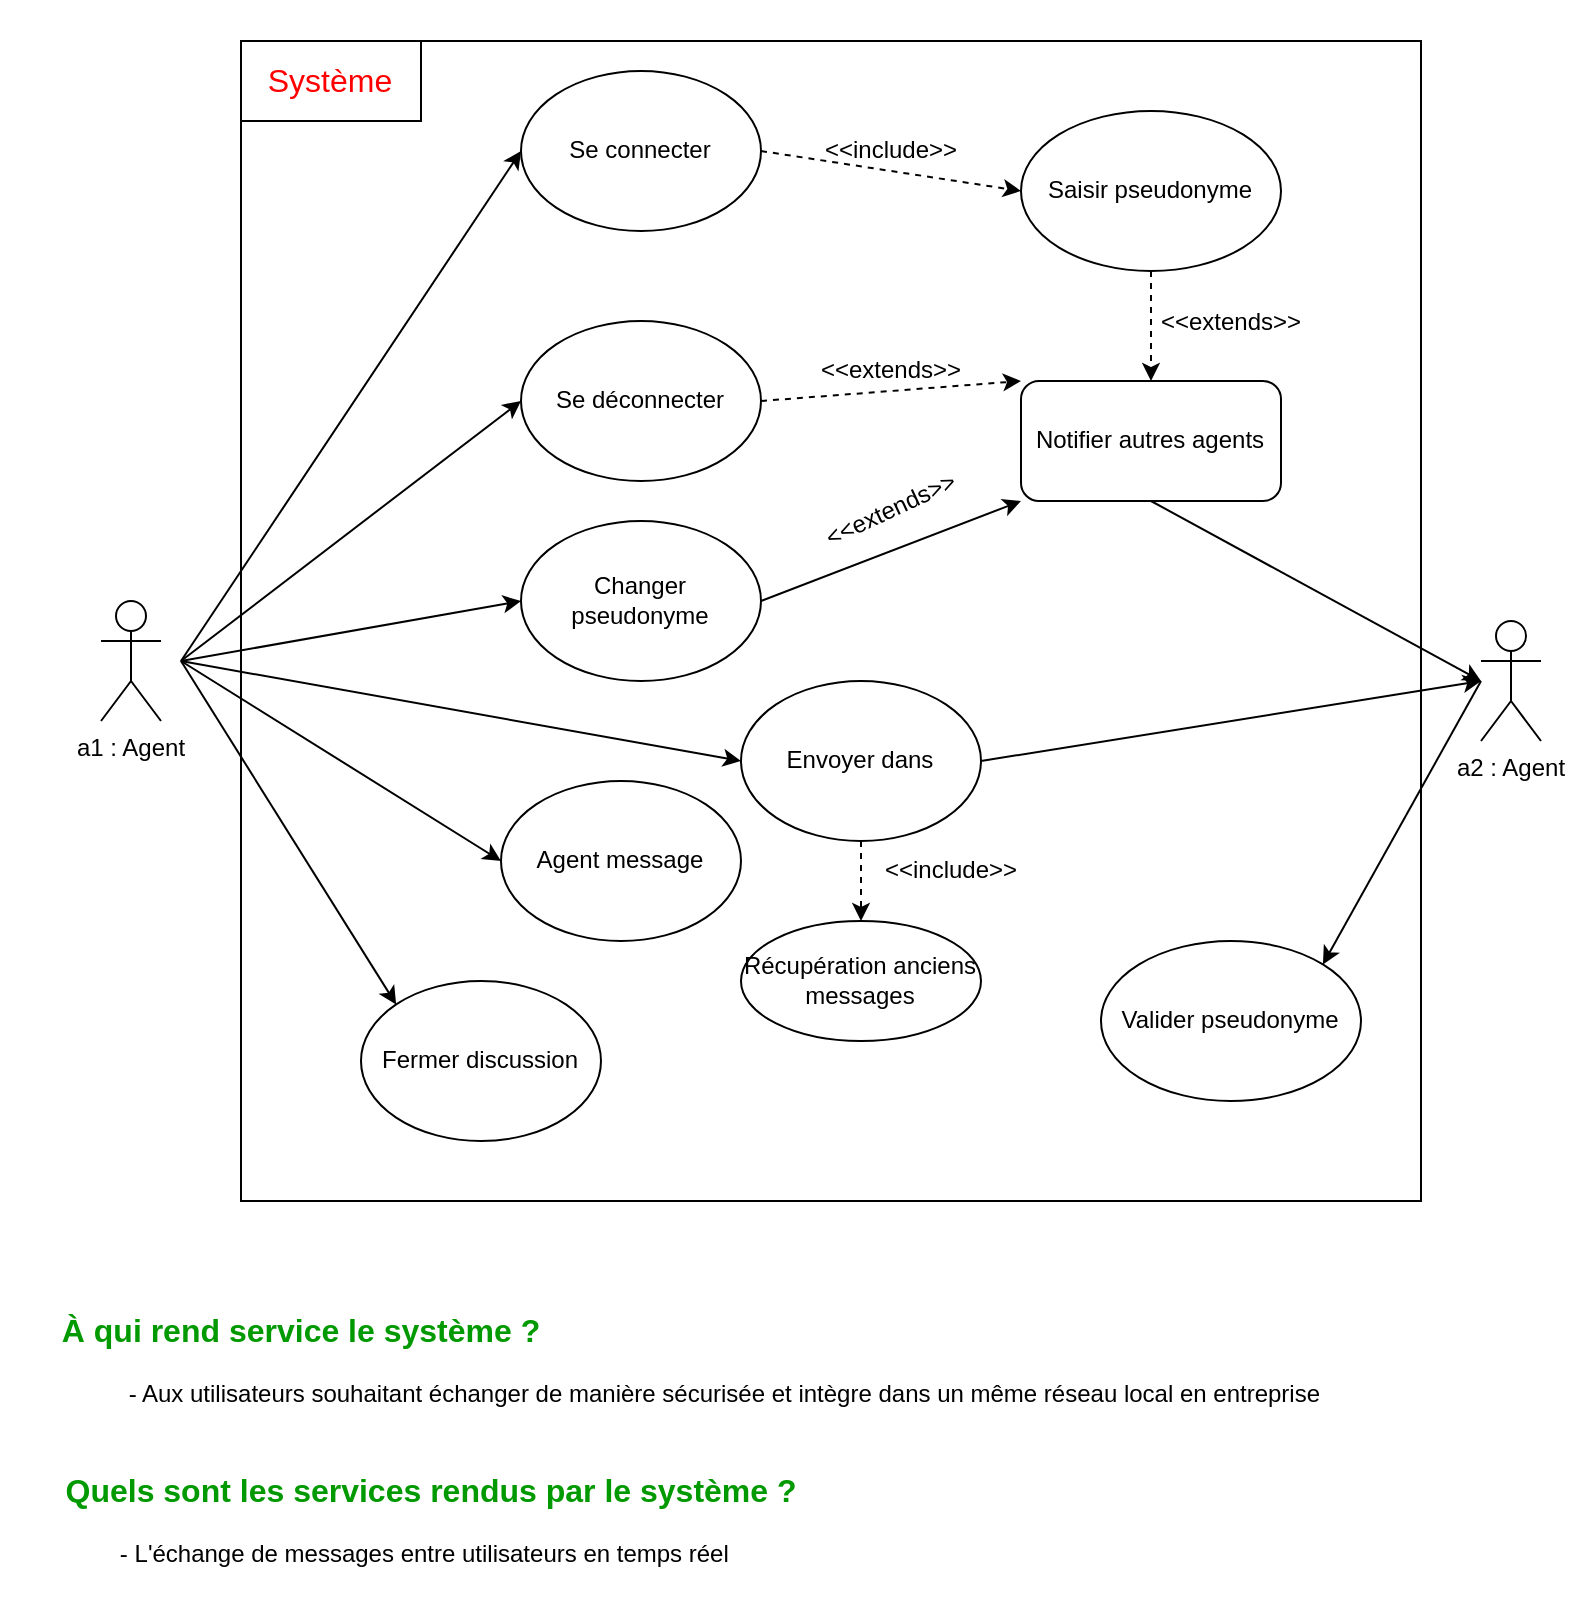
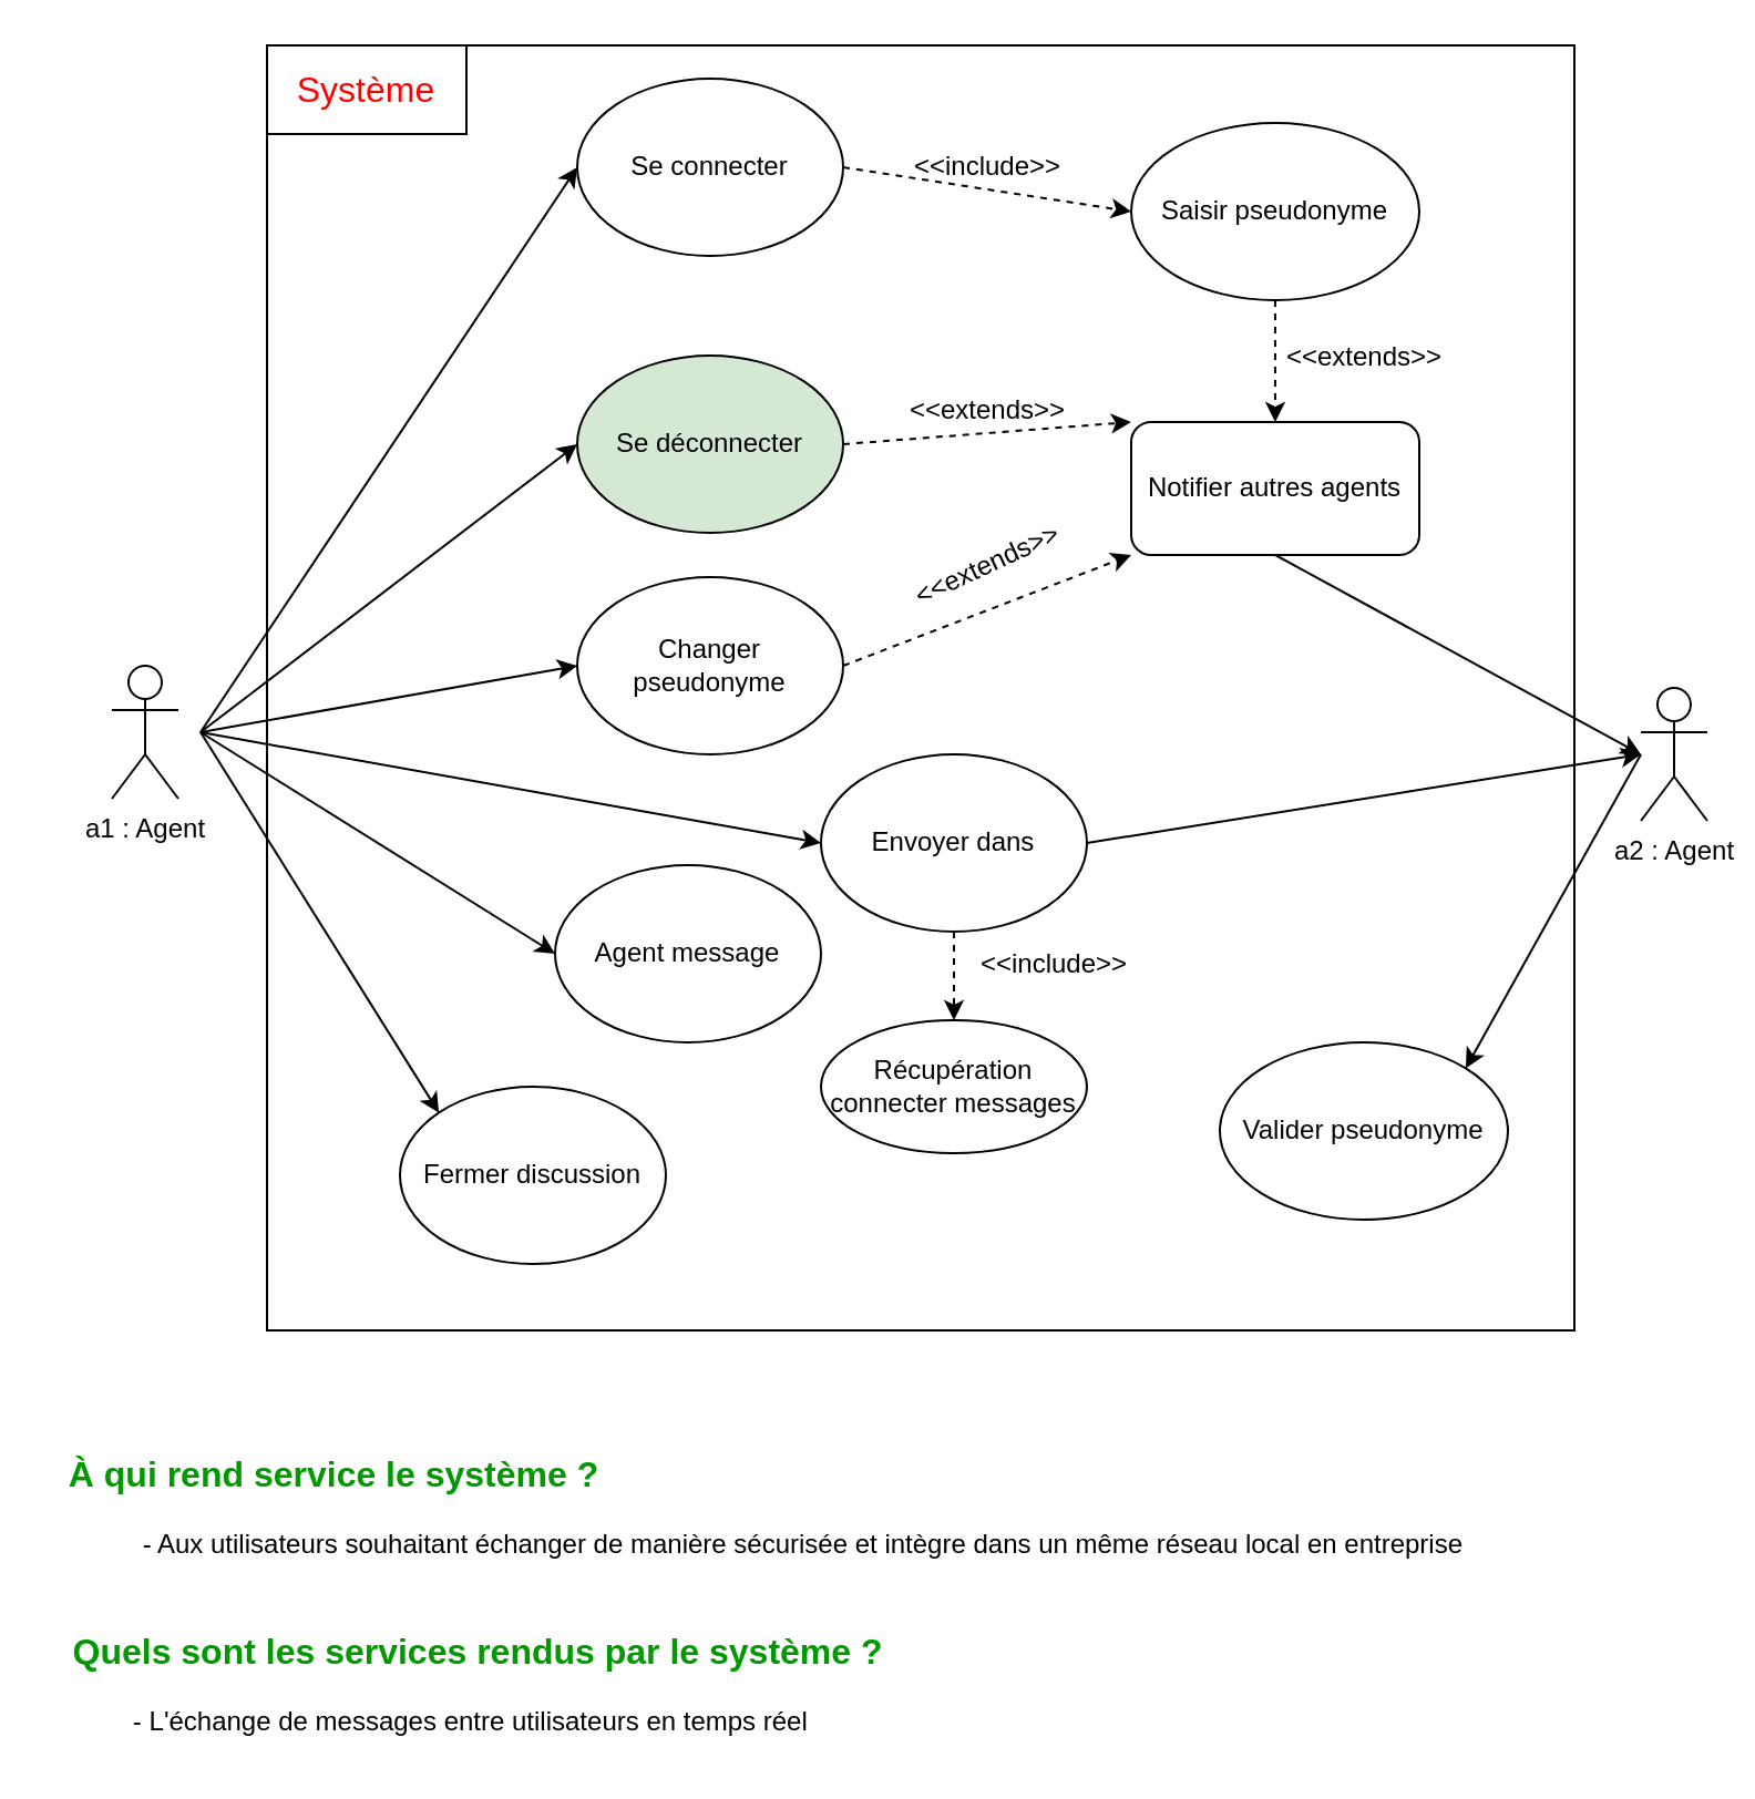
  <mxCell id="0" />
  <mxCell id="1" parent="0" />
  <mxCell id="2" value="&lt;font style=&quot;font-size: 16px;&quot; color=&quot;#009900&quot;&gt;&lt;b&gt;À qui rend service le système ? &lt;/b&gt;&lt;/font&gt;" style="text;html=1;align=center;verticalAlign=middle;resizable=0;points=[];autosize=1;strokeColor=none;fillColor=none;" vertex="1" parent="1"><mxGeometry x="20" y="650" width="260" height="30" as="geometry" /></mxCell>
  <mxCell id="3" value="&lt;font style=&quot;font-size: 12px;&quot;&gt;&lt;font color=&quot;#000000&quot;&gt;&amp;nbsp;- &lt;/font&gt;&lt;font style=&quot;font-size: 12px;&quot;&gt;&lt;font color=&quot;#000000&quot;&gt;Aux utilisateurs souhaitant échanger de manière sécurisée et intègre dans un même réseau local en entreprise &lt;/font&gt;&lt;br&gt;&lt;/font&gt;&lt;/font&gt;" style="text;html=1;align=center;verticalAlign=middle;resizable=0;points=[];autosize=1;strokeColor=none;fillColor=none;fontSize=16;fontColor=#009900;" vertex="1" parent="1"><mxGeometry x="40" y="680" width="640" height="30" as="geometry" /></mxCell>
  <mxCell id="4" value="&lt;b&gt;&lt;font style=&quot;font-size: 16px;&quot; color=&quot;#009900&quot;&gt;Quels sont les services rendus par le système ?&lt;/font&gt;&lt;/b&gt;" style="text;html=1;align=center;verticalAlign=middle;resizable=0;points=[];autosize=1;strokeColor=none;fillColor=none;" vertex="1" parent="1"><mxGeometry x="20" y="730" width="390" height="30" as="geometry" /></mxCell>
  <mxCell id="5" value="&lt;font style=&quot;font-size: 12px;&quot;&gt;&lt;font color=&quot;#000000&quot;&gt;&amp;nbsp;- &lt;/font&gt;&lt;font style=&quot;font-size: 12px;&quot;&gt;&lt;font color=&quot;#000000&quot;&gt;L'échange de messages entre utilisateurs en temps réel&lt;/font&gt;&lt;br&gt;&lt;/font&gt;&lt;/font&gt;" style="text;html=1;align=center;verticalAlign=middle;resizable=0;points=[];autosize=1;strokeColor=none;fillColor=none;fontSize=16;fontColor=#009900;" vertex="1" parent="1"><mxGeometry x="40" y="760" width="340" height="30" as="geometry" /></mxCell>
  <mxCell id="6" value="" style="rounded=0;whiteSpace=wrap;html=1;fontSize=16;fontColor=#009900;" vertex="1" parent="1"><mxGeometry x="120" y="20" width="590" height="580" as="geometry" /></mxCell>
  <mxCell id="7" value="a1 : Agent" style="shape=umlActor;verticalLabelPosition=bottom;verticalAlign=top;html=1;outlineConnect=0;" vertex="1" parent="1"><mxGeometry x="50" y="300" width="30" height="60" as="geometry" /></mxCell>
  <mxCell id="8" value="Se connecter" style="ellipse;whiteSpace=wrap;html=1;" vertex="1" parent="1"><mxGeometry x="260" y="35" width="120" height="80" as="geometry" /></mxCell>
  <mxCell id="9" value="" style="endArrow=classic;dashed=1;html=1;rounded=0;exitX=1;exitY=0.5;exitDx=0;exitDy=0;entryX=0;entryY=0.5;entryDx=0;entryDy=0;" edge="1" parent="1" source="8" target="11"><mxGeometry width="50" height="50" relative="1" as="geometry"><mxPoint x="200" y="280" as="sourcePoint" /><mxPoint x="280" y="250" as="targetPoint" /></mxGeometry></mxCell>
  <mxCell id="10" value="" style="endArrow=classic;html=1;rounded=0;entryX=0;entryY=0.5;entryDx=0;entryDy=0;" edge="1" parent="1" target="8"><mxGeometry width="50" height="50" relative="1" as="geometry"><mxPoint x="90" y="330" as="sourcePoint" /><mxPoint x="320" y="340" as="targetPoint" /></mxGeometry></mxCell>
  <mxCell id="11" value="Saisir pseudonyme" style="ellipse;whiteSpace=wrap;html=1;" vertex="1" parent="1"><mxGeometry x="510" y="55" width="130" height="80" as="geometry" /></mxCell>
  <mxCell id="12" value="&amp;lt;&amp;lt;extends&amp;gt;&amp;gt;" style="text;html=1;align=center;verticalAlign=middle;resizable=0;points=[];autosize=1;strokeColor=none;fillColor=none;rotation=0;" vertex="1" parent="1"><mxGeometry x="570" y="146" width="90" height="30" as="geometry" /></mxCell>
  <mxCell id="13" value="Envoyer dans" style="ellipse;whiteSpace=wrap;html=1;" vertex="1" parent="1"><mxGeometry x="370" y="340" width="120" height="80" as="geometry" /></mxCell>
  <mxCell id="14" value="" style="endArrow=classic;html=1;rounded=0;entryX=0;entryY=0.5;entryDx=0;entryDy=0;" edge="1" parent="1" target="13"><mxGeometry width="50" height="50" relative="1" as="geometry"><mxPoint x="90" y="330" as="sourcePoint" /><mxPoint x="320" y="340" as="targetPoint" /></mxGeometry></mxCell>
  <mxCell id="15" value="a2 : Agent" style="shape=umlActor;verticalLabelPosition=bottom;verticalAlign=top;html=1;outlineConnect=0;" vertex="1" parent="1"><mxGeometry x="740" y="310" width="30" height="60" as="geometry" /></mxCell>
  <mxCell id="16" value="" style="endArrow=classic;html=1;rounded=0;exitX=1;exitY=0.5;exitDx=0;exitDy=0;" edge="1" parent="1" source="13"><mxGeometry width="50" height="50" relative="1" as="geometry"><mxPoint x="270" y="390" as="sourcePoint" /><mxPoint x="740" y="340" as="targetPoint" /></mxGeometry></mxCell>
  <mxCell id="17" value="" style="endArrow=classic;dashed=1;html=1;rounded=0;" edge="1" parent="1" source="13" target="18"><mxGeometry width="50" height="50" relative="1" as="geometry"><mxPoint x="340" y="160" as="sourcePoint" /><mxPoint x="470" y="400" as="targetPoint" /></mxGeometry></mxCell>
- <mxCell id="18" value="Récupération anciens messages" style="ellipse;whiteSpace=wrap;html=1;" vertex="1" parent="1"><mxGeometry x="370" y="460" width="120" height="60" as="geometry" /></mxCell>
+ <mxCell id="18" value="Récupération connecter messages" style="ellipse;whiteSpace=wrap;html=1;" vertex="1" parent="1"><mxGeometry x="370" y="460" width="120" height="60" as="geometry" /></mxCell>
  <mxCell id="19" value="&amp;lt;&amp;lt;include&amp;gt;&amp;gt;" style="text;html=1;align=center;verticalAlign=middle;resizable=0;points=[];autosize=1;strokeColor=none;fillColor=none;rotation=0;" vertex="1" parent="1"><mxGeometry x="430" y="420" width="90" height="30" as="geometry" /></mxCell>
- <mxCell id="20" value="Se déconnecter" style="ellipse;whiteSpace=wrap;html=1;" vertex="1" parent="1"><mxGeometry x="260" y="160" width="120" height="80" as="geometry" /></mxCell>
+ <mxCell id="20" value="Se déconnecter" style="ellipse;whiteSpace=wrap;html=1;fillColor=#d5e8d4;" vertex="1" parent="1"><mxGeometry x="260" y="160" width="120" height="80" as="geometry" /></mxCell>
  <mxCell id="21" value="" style="endArrow=classic;html=1;rounded=0;entryX=0;entryY=0.5;entryDx=0;entryDy=0;" edge="1" parent="1" target="20"><mxGeometry width="50" height="50" relative="1" as="geometry"><mxPoint x="90" y="330" as="sourcePoint" /><mxPoint x="297.574" y="148.284" as="targetPoint" /></mxGeometry></mxCell>
  <mxCell id="22" value="Changer pseudonyme" style="ellipse;whiteSpace=wrap;html=1;" vertex="1" parent="1"><mxGeometry x="260" y="260" width="120" height="80" as="geometry" /></mxCell>
  <mxCell id="23" value="" style="endArrow=classic;html=1;rounded=0;fontSize=16;fontColor=#009900;entryX=0;entryY=0.5;entryDx=0;entryDy=0;" edge="1" parent="1" target="22"><mxGeometry width="50" height="50" relative="1" as="geometry"><mxPoint x="90" y="330" as="sourcePoint" /><mxPoint x="290" y="340" as="targetPoint" /></mxGeometry></mxCell>
  <mxCell id="24" value="" style="endArrow=classic;dashed=1;html=1;rounded=0;exitX=0.5;exitY=1;exitDx=0;exitDy=0;entryX=0.5;entryY=0;entryDx=0;entryDy=0;" edge="1" parent="1" source="11" target="25"><mxGeometry width="50" height="50" relative="1" as="geometry"><mxPoint x="490" y="190" as="sourcePoint" /><mxPoint x="680" y="190" as="targetPoint" /></mxGeometry></mxCell>
  <mxCell id="25" value="Notifier autres agents" style="whiteSpace=wrap;html=1;rounded=1;" vertex="1" parent="1"><mxGeometry x="510" y="190" width="130" height="60" as="geometry" /></mxCell>
  <mxCell id="26" value="" style="endArrow=classic;html=1;rounded=0;fontSize=16;fontColor=#009900;exitX=0.5;exitY=1;exitDx=0;exitDy=0;" edge="1" parent="1" source="25"><mxGeometry width="50" height="50" relative="1" as="geometry"><mxPoint x="240" y="390" as="sourcePoint" /><mxPoint x="740" y="340" as="targetPoint" /></mxGeometry></mxCell>
  <mxCell id="27" value="Valider pseudonyme" style="ellipse;whiteSpace=wrap;html=1;" vertex="1" parent="1"><mxGeometry x="550" y="470" width="130" height="80" as="geometry" /></mxCell>
  <mxCell id="28" value="" style="endArrow=classic;html=1;rounded=0;fontSize=16;fontColor=#009900;entryX=1;entryY=0;entryDx=0;entryDy=0;" edge="1" parent="1" target="27"><mxGeometry width="50" height="50" relative="1" as="geometry"><mxPoint x="740" y="340" as="sourcePoint" /><mxPoint x="290" y="340" as="targetPoint" /></mxGeometry></mxCell>
  <mxCell id="29" value="&amp;lt;&amp;lt;include&amp;gt;&amp;gt;" style="text;html=1;align=center;verticalAlign=middle;resizable=0;points=[];autosize=1;strokeColor=none;fillColor=none;rotation=0;" vertex="1" parent="1"><mxGeometry x="400" y="60" width="90" height="30" as="geometry" /></mxCell>
  <mxCell id="30" value="&amp;lt;&amp;lt;extends&amp;gt;&amp;gt;" style="text;html=1;align=center;verticalAlign=middle;resizable=0;points=[];autosize=1;strokeColor=none;fillColor=none;rotation=0;" vertex="1" parent="1"><mxGeometry x="400" y="170" width="90" height="30" as="geometry" /></mxCell>
  <mxCell id="31" value="" style="endArrow=classic;dashed=1;html=1;rounded=0;exitX=1;exitY=0.5;exitDx=0;exitDy=0;entryX=0;entryY=0;entryDx=0;entryDy=0;" edge="1" parent="1" source="20" target="25"><mxGeometry width="50" height="50" relative="1" as="geometry"><mxPoint x="444" y="230" as="sourcePoint" /><mxPoint x="550" y="230" as="targetPoint" /></mxGeometry></mxCell>
  <mxCell id="32" value="Système" style="rounded=0;whiteSpace=wrap;html=1;fontSize=16;fontColor=#FF0000;" vertex="1" parent="1"><mxGeometry x="120" y="20" width="90" height="40" as="geometry" /></mxCell>
- <mxCell id="33" value="" style="endArrow=classic;dashed=0;html=1;rounded=0;exitX=1;exitY=0.5;exitDx=0;exitDy=0;entryX=0;entryY=1;entryDx=0;entryDy=0;exitPerimeter=0;" edge="1" parent="1" source="22" target="25"><mxGeometry width="50" height="50" relative="1" as="geometry"><mxPoint x="390" y="300" as="sourcePoint" /><mxPoint x="520" y="300" as="targetPoint" /></mxGeometry></mxCell>
+ <mxCell id="33" value="" style="endArrow=classic;dashed=1;html=1;rounded=0;exitX=1;exitY=0.5;exitDx=0;exitDy=0;entryX=0;entryY=1;entryDx=0;entryDy=0;exitPerimeter=0;" edge="1" parent="1" source="22" target="25"><mxGeometry width="50" height="50" relative="1" as="geometry"><mxPoint x="390" y="300" as="sourcePoint" /><mxPoint x="520" y="300" as="targetPoint" /></mxGeometry></mxCell>
  <mxCell id="34" value="&amp;lt;&amp;lt;extends&amp;gt;&amp;gt;" style="text;html=1;align=center;verticalAlign=middle;resizable=0;points=[];autosize=1;strokeColor=none;fillColor=none;rotation=-25;" vertex="1" parent="1"><mxGeometry x="400" y="240" width="90" height="30" as="geometry" /></mxCell>
  <mxCell id="35" value="Fermer discussion" style="ellipse;whiteSpace=wrap;html=1;" vertex="1" parent="1"><mxGeometry x="180" y="490" width="120" height="80" as="geometry" /></mxCell>
  <mxCell id="36" value="" style="endArrow=classic;html=1;rounded=0;fontSize=16;fontColor=#FF0000;entryX=0;entryY=0;entryDx=0;entryDy=0;" edge="1" parent="1" target="35"><mxGeometry width="50" height="50" relative="1" as="geometry"><mxPoint x="90" y="330" as="sourcePoint" /><mxPoint x="380" y="310" as="targetPoint" /></mxGeometry></mxCell>
  <mxCell id="37" value="Agent message" style="ellipse;whiteSpace=wrap;html=1;" vertex="1" parent="1"><mxGeometry x="250" y="390" width="120" height="80" as="geometry" /></mxCell>
  <mxCell id="38" value="" style="endArrow=classic;html=1;rounded=0;fontSize=16;fontColor=#FF0000;entryX=0;entryY=0.5;entryDx=0;entryDy=0;" edge="1" parent="1" target="37"><mxGeometry width="50" height="50" relative="1" as="geometry"><mxPoint x="90" y="330" as="sourcePoint" /><mxPoint x="380" y="310" as="targetPoint" /></mxGeometry></mxCell>
